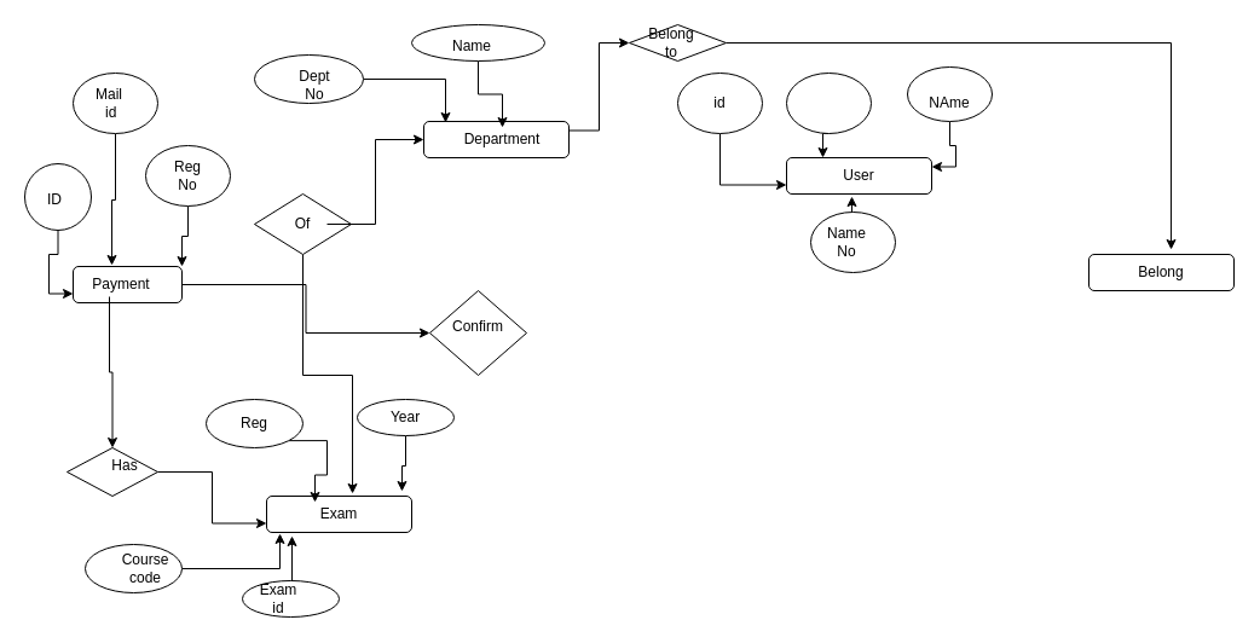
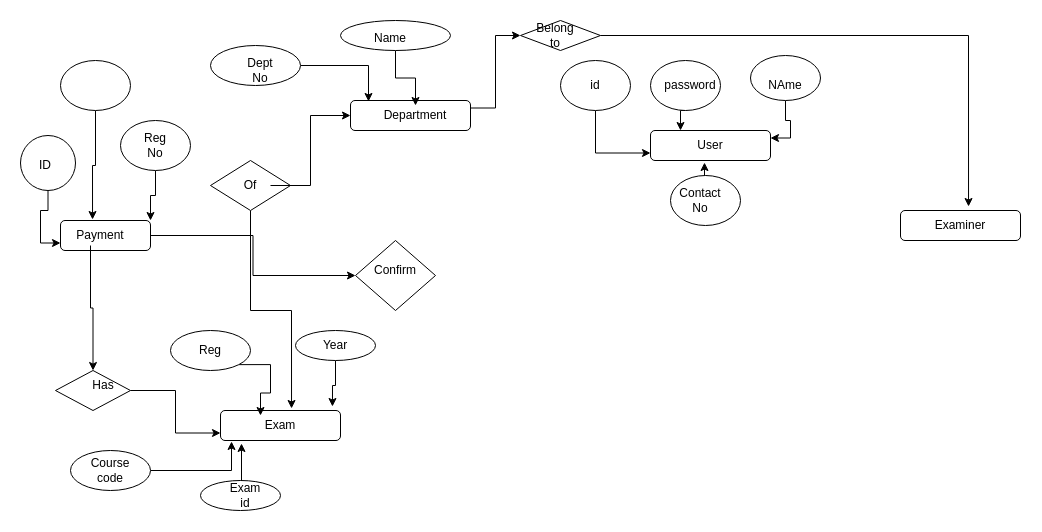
  <mxCell id="0" />
  <mxCell id="1" parent="0" />
  <mxCell id="2" style="edgeStyle=orthogonalEdgeStyle;rounded=0;orthogonalLoop=1;jettySize=auto;html=1;exitX=1;exitY=0.5;exitDx=0;exitDy=0;entryX=0;entryY=0.5;entryDx=0;entryDy=0;" edge="1" parent="1" source="3" target="24"><mxGeometry relative="1" as="geometry"><mxPoint x="350" y="280" as="targetPoint" /></mxGeometry></mxCell>
  <mxCell id="3" value="" style="rounded=1;whiteSpace=wrap;html=1;" vertex="1" parent="1"><mxGeometry x="60" y="220" width="90" height="30" as="geometry" /></mxCell>
  <mxCell id="4" style="edgeStyle=orthogonalEdgeStyle;rounded=0;orthogonalLoop=1;jettySize=auto;html=1;exitX=0.25;exitY=1;exitDx=0;exitDy=0;entryX=0.5;entryY=0;entryDx=0;entryDy=0;" edge="1" parent="1" source="5" target="27"><mxGeometry relative="1" as="geometry" /></mxCell>
  <mxCell id="5" value="Payment&lt;br&gt;" style="text;html=1;strokeColor=none;fillColor=none;align=center;verticalAlign=middle;whiteSpace=wrap;rounded=0;" vertex="1" parent="1"><mxGeometry x="80" y="225" width="40" height="20" as="geometry" /></mxCell>
  <mxCell id="6" style="edgeStyle=orthogonalEdgeStyle;rounded=0;orthogonalLoop=1;jettySize=auto;html=1;exitX=0.5;exitY=1;exitDx=0;exitDy=0;entryX=0;entryY=0.75;entryDx=0;entryDy=0;" edge="1" parent="1" source="7" target="3"><mxGeometry relative="1" as="geometry" /></mxCell>
  <mxCell id="7" value="" style="ellipse;whiteSpace=wrap;html=1;aspect=fixed;" vertex="1" parent="1"><mxGeometry x="20" y="135" width="55" height="55" as="geometry" /></mxCell>
  <mxCell id="8" style="edgeStyle=orthogonalEdgeStyle;rounded=0;orthogonalLoop=1;jettySize=auto;html=1;exitX=0.5;exitY=1;exitDx=0;exitDy=0;entryX=0.356;entryY=-0.033;entryDx=0;entryDy=0;entryPerimeter=0;" edge="1" parent="1" source="9" target="3"><mxGeometry relative="1" as="geometry" /></mxCell>
  <mxCell id="9" value="" style="ellipse;whiteSpace=wrap;html=1;" vertex="1" parent="1"><mxGeometry x="60" y="60" width="70" height="50" as="geometry" /></mxCell>
  <mxCell id="10" style="edgeStyle=orthogonalEdgeStyle;rounded=0;orthogonalLoop=1;jettySize=auto;html=1;exitX=0.5;exitY=1;exitDx=0;exitDy=0;entryX=1;entryY=0;entryDx=0;entryDy=0;" edge="1" parent="1" source="11" target="3"><mxGeometry relative="1" as="geometry" /></mxCell>
  <mxCell id="11" value="" style="ellipse;whiteSpace=wrap;html=1;" vertex="1" parent="1"><mxGeometry x="120" y="120" width="70" height="50" as="geometry" /></mxCell>
  <mxCell id="12" value="ID" style="text;html=1;strokeColor=none;fillColor=none;align=center;verticalAlign=middle;whiteSpace=wrap;rounded=0;" vertex="1" parent="1"><mxGeometry x="25" y="155" width="40" height="20" as="geometry" /></mxCell>
- <mxCell id="13" value="Mail&lt;br&gt;&amp;nbsp;id" style="text;html=1;strokeColor=none;fillColor=none;align=center;verticalAlign=middle;whiteSpace=wrap;rounded=0;" vertex="1" parent="1"><mxGeometry x="70" y="75" width="40" height="20" as="geometry" /></mxCell>
  <mxCell id="14" value="Reg No" style="text;html=1;strokeColor=none;fillColor=none;align=center;verticalAlign=middle;whiteSpace=wrap;rounded=0;" vertex="1" parent="1"><mxGeometry x="135" y="135" width="40" height="20" as="geometry" /></mxCell>
  <mxCell id="15" style="edgeStyle=orthogonalEdgeStyle;rounded=0;orthogonalLoop=1;jettySize=auto;html=1;exitX=1;exitY=0.25;exitDx=0;exitDy=0;entryX=0;entryY=0.5;entryDx=0;entryDy=0;" edge="1" parent="1" source="16" target="62"><mxGeometry relative="1" as="geometry" /></mxCell>
  <mxCell id="16" value="" style="rounded=1;whiteSpace=wrap;html=1;" vertex="1" parent="1"><mxGeometry x="350" y="100" width="120" height="30" as="geometry" /></mxCell>
  <mxCell id="17" value="Department" style="text;html=1;strokeColor=none;fillColor=none;align=center;verticalAlign=middle;whiteSpace=wrap;rounded=0;" vertex="1" parent="1"><mxGeometry x="395" y="105" width="40" height="20" as="geometry" /></mxCell>
  <mxCell id="18" value="" style="edgeStyle=orthogonalEdgeStyle;rounded=0;orthogonalLoop=1;jettySize=auto;html=1;" edge="1" parent="1" source="19" target="17"><mxGeometry relative="1" as="geometry" /></mxCell>
  <mxCell id="19" value="" style="ellipse;whiteSpace=wrap;html=1;" vertex="1" parent="1"><mxGeometry x="340" y="20" width="110" height="30" as="geometry" /></mxCell>
  <mxCell id="20" value="Name" style="text;html=1;strokeColor=none;fillColor=none;align=center;verticalAlign=middle;whiteSpace=wrap;rounded=0;" vertex="1" parent="1"><mxGeometry x="370" y="25" width="40" height="25" as="geometry" /></mxCell>
  <mxCell id="21" style="edgeStyle=orthogonalEdgeStyle;rounded=0;orthogonalLoop=1;jettySize=auto;html=1;exitX=1;exitY=0.5;exitDx=0;exitDy=0;entryX=0.15;entryY=0.033;entryDx=0;entryDy=0;entryPerimeter=0;" edge="1" parent="1" source="22" target="16"><mxGeometry relative="1" as="geometry" /></mxCell>
  <mxCell id="22" value="" style="ellipse;whiteSpace=wrap;html=1;" vertex="1" parent="1"><mxGeometry x="210" y="45" width="90" height="40" as="geometry" /></mxCell>
  <mxCell id="23" value="Dept No" style="text;html=1;strokeColor=none;fillColor=none;align=center;verticalAlign=middle;whiteSpace=wrap;rounded=0;" vertex="1" parent="1"><mxGeometry x="240" y="60" width="40" height="20" as="geometry" /></mxCell>
  <mxCell id="24" value="" style="rhombus;whiteSpace=wrap;html=1;" vertex="1" parent="1"><mxGeometry x="355" y="240" width="80" height="70" as="geometry" /></mxCell>
  <mxCell id="25" value="Confirm" style="text;html=1;strokeColor=none;fillColor=none;align=center;verticalAlign=middle;whiteSpace=wrap;rounded=0;" vertex="1" parent="1"><mxGeometry x="375" y="260" width="40" height="20" as="geometry" /></mxCell>
  <mxCell id="26" style="edgeStyle=orthogonalEdgeStyle;rounded=0;orthogonalLoop=1;jettySize=auto;html=1;exitX=1;exitY=0.5;exitDx=0;exitDy=0;entryX=0;entryY=0.75;entryDx=0;entryDy=0;" edge="1" parent="1" source="27" target="29"><mxGeometry relative="1" as="geometry" /></mxCell>
  <mxCell id="27" value="" style="rhombus;whiteSpace=wrap;html=1;" vertex="1" parent="1"><mxGeometry x="55" y="370" width="75" height="40" as="geometry" /></mxCell>
  <mxCell id="28" value="Has" style="text;html=1;strokeColor=none;fillColor=none;align=center;verticalAlign=middle;whiteSpace=wrap;rounded=0;" vertex="1" parent="1"><mxGeometry x="82.5" y="375" width="40" height="20" as="geometry" /></mxCell>
  <mxCell id="29" value="" style="rounded=1;whiteSpace=wrap;html=1;" vertex="1" parent="1"><mxGeometry x="220" y="410" width="120" height="30" as="geometry" /></mxCell>
  <mxCell id="30" value="Exam" style="text;html=1;strokeColor=none;fillColor=none;align=center;verticalAlign=middle;whiteSpace=wrap;rounded=0;" vertex="1" parent="1"><mxGeometry x="260" y="415" width="40" height="20" as="geometry" /></mxCell>
  <mxCell id="31" style="edgeStyle=orthogonalEdgeStyle;rounded=0;orthogonalLoop=1;jettySize=auto;html=1;exitX=1;exitY=1;exitDx=0;exitDy=0;entryX=0;entryY=0;entryDx=0;entryDy=0;" edge="1" parent="1" source="32" target="30"><mxGeometry relative="1" as="geometry" /></mxCell>
  <mxCell id="32" value="" style="ellipse;whiteSpace=wrap;html=1;" vertex="1" parent="1"><mxGeometry x="170" y="330" width="80" height="40" as="geometry" /></mxCell>
  <mxCell id="33" style="edgeStyle=orthogonalEdgeStyle;rounded=0;orthogonalLoop=1;jettySize=auto;html=1;exitX=1;exitY=0.5;exitDx=0;exitDy=0;entryX=0.092;entryY=1.033;entryDx=0;entryDy=0;entryPerimeter=0;" edge="1" parent="1" source="34" target="29"><mxGeometry relative="1" as="geometry" /></mxCell>
  <mxCell id="34" value="" style="ellipse;whiteSpace=wrap;html=1;" vertex="1" parent="1"><mxGeometry x="70" y="450" width="80" height="40" as="geometry" /></mxCell>
  <mxCell id="35" style="edgeStyle=orthogonalEdgeStyle;rounded=0;orthogonalLoop=1;jettySize=auto;html=1;exitX=0.5;exitY=0;exitDx=0;exitDy=0;entryX=0.175;entryY=1.1;entryDx=0;entryDy=0;entryPerimeter=0;" edge="1" parent="1" source="36" target="29"><mxGeometry relative="1" as="geometry" /></mxCell>
  <mxCell id="36" value="" style="ellipse;whiteSpace=wrap;html=1;" vertex="1" parent="1"><mxGeometry x="200" y="480" width="80" height="30" as="geometry" /></mxCell>
  <mxCell id="37" style="edgeStyle=orthogonalEdgeStyle;rounded=0;orthogonalLoop=1;jettySize=auto;html=1;entryX=0.933;entryY=-0.133;entryDx=0;entryDy=0;entryPerimeter=0;" edge="1" parent="1" source="38" target="29"><mxGeometry relative="1" as="geometry"><Array as="points"><mxPoint x="335" y="385" /><mxPoint x="332" y="385" /></Array></mxGeometry></mxCell>
  <mxCell id="38" value="" style="ellipse;whiteSpace=wrap;html=1;" vertex="1" parent="1"><mxGeometry x="295" y="330" width="80" height="30" as="geometry" /></mxCell>
  <mxCell id="39" value="Reg" style="text;html=1;strokeColor=none;fillColor=none;align=center;verticalAlign=middle;whiteSpace=wrap;rounded=0;" vertex="1" parent="1"><mxGeometry x="190" y="340" width="40" height="20" as="geometry" /></mxCell>
- <mxCell id="40" value="Course code" style="text;html=1;strokeColor=none;fillColor=none;align=center;verticalAlign=middle;whiteSpace=wrap;rounded=0;" vertex="1" parent="1"><mxGeometry x="100" y="460" width="40" height="20" as="geometry" /></mxCell>
- <mxCell id="41" value="Exam id" style="text;html=1;strokeColor=none;fillColor=none;align=center;verticalAlign=middle;whiteSpace=wrap;rounded=0;" vertex="1" parent="1"><mxGeometry x="210" y="485" width="40" height="20" as="geometry" /></mxCell>
+ <mxCell id="40" value="Course code" style="text;html=1;strokeColor=none;fillColor=none;align=center;verticalAlign=middle;whiteSpace=wrap;rounded=0;" vertex="1" parent="1"><mxGeometry x="90" y="460" width="40" height="20" as="geometry" /></mxCell>
+ <mxCell id="41" value="Exam id" style="text;html=1;strokeColor=none;fillColor=none;align=center;verticalAlign=middle;whiteSpace=wrap;rounded=0;" vertex="1" parent="1"><mxGeometry x="225" y="485" width="40" height="20" as="geometry" /></mxCell>
  <mxCell id="42" value="Year" style="text;html=1;strokeColor=none;fillColor=none;align=center;verticalAlign=middle;whiteSpace=wrap;rounded=0;" vertex="1" parent="1"><mxGeometry x="315" y="335" width="40" height="20" as="geometry" /></mxCell>
  <mxCell id="43" style="edgeStyle=orthogonalEdgeStyle;rounded=0;orthogonalLoop=1;jettySize=auto;html=1;exitX=0.5;exitY=1;exitDx=0;exitDy=0;entryX=0.592;entryY=-0.067;entryDx=0;entryDy=0;entryPerimeter=0;" edge="1" parent="1" source="44" target="29"><mxGeometry relative="1" as="geometry" /></mxCell>
  <mxCell id="44" value="" style="rhombus;whiteSpace=wrap;html=1;" vertex="1" parent="1"><mxGeometry x="210" y="160" width="80" height="50" as="geometry" /></mxCell>
  <mxCell id="45" style="edgeStyle=orthogonalEdgeStyle;rounded=0;orthogonalLoop=1;jettySize=auto;html=1;entryX=0;entryY=0.5;entryDx=0;entryDy=0;" edge="1" parent="1" source="46" target="16"><mxGeometry relative="1" as="geometry" /></mxCell>
  <mxCell id="46" value="Of" style="text;html=1;strokeColor=none;fillColor=none;align=center;verticalAlign=middle;whiteSpace=wrap;rounded=0;" vertex="1" parent="1"><mxGeometry x="230" y="175" width="40" height="20" as="geometry" /></mxCell>
  <mxCell id="47" value="" style="rounded=1;whiteSpace=wrap;html=1;" vertex="1" parent="1"><mxGeometry x="650" y="130" width="120" height="30" as="geometry" /></mxCell>
  <mxCell id="48" value="User" style="text;html=1;strokeColor=none;fillColor=none;align=center;verticalAlign=middle;whiteSpace=wrap;rounded=0;" vertex="1" parent="1"><mxGeometry x="690" y="135" width="40" height="20" as="geometry" /></mxCell>
  <mxCell id="49" style="edgeStyle=orthogonalEdgeStyle;rounded=0;orthogonalLoop=1;jettySize=auto;html=1;exitX=0.5;exitY=1;exitDx=0;exitDy=0;entryX=0;entryY=0.75;entryDx=0;entryDy=0;" edge="1" parent="1" source="50" target="47"><mxGeometry relative="1" as="geometry" /></mxCell>
  <mxCell id="50" value="" style="ellipse;whiteSpace=wrap;html=1;" vertex="1" parent="1"><mxGeometry x="560" y="60" width="70" height="50" as="geometry" /></mxCell>
  <mxCell id="51" style="edgeStyle=orthogonalEdgeStyle;rounded=0;orthogonalLoop=1;jettySize=auto;html=1;exitX=0.5;exitY=1;exitDx=0;exitDy=0;entryX=0.25;entryY=0;entryDx=0;entryDy=0;" edge="1" parent="1" source="52" target="47"><mxGeometry relative="1" as="geometry" /></mxCell>
  <mxCell id="52" value="" style="ellipse;whiteSpace=wrap;html=1;" vertex="1" parent="1"><mxGeometry x="650" y="60" width="70" height="50" as="geometry" /></mxCell>
  <mxCell id="53" style="edgeStyle=orthogonalEdgeStyle;rounded=0;orthogonalLoop=1;jettySize=auto;html=1;entryX=1;entryY=0.25;entryDx=0;entryDy=0;" edge="1" parent="1" source="54" target="47"><mxGeometry relative="1" as="geometry" /></mxCell>
  <mxCell id="54" value="" style="ellipse;whiteSpace=wrap;html=1;" vertex="1" parent="1"><mxGeometry x="750" y="55" width="70" height="45" as="geometry" /></mxCell>
  <mxCell id="55" style="edgeStyle=orthogonalEdgeStyle;rounded=0;orthogonalLoop=1;jettySize=auto;html=1;exitX=0.5;exitY=0;exitDx=0;exitDy=0;entryX=0.45;entryY=1.067;entryDx=0;entryDy=0;entryPerimeter=0;" edge="1" parent="1" source="56" target="47"><mxGeometry relative="1" as="geometry" /></mxCell>
  <mxCell id="56" value="" style="ellipse;whiteSpace=wrap;html=1;" vertex="1" parent="1"><mxGeometry x="670" y="175" width="70" height="50" as="geometry" /></mxCell>
  <mxCell id="57" value="id" style="text;html=1;strokeColor=none;fillColor=none;align=center;verticalAlign=middle;whiteSpace=wrap;rounded=0;" vertex="1" parent="1"><mxGeometry x="575" y="75" width="40" height="20" as="geometry" /></mxCell>
+ <mxCell id="58" value="password" style="text;html=1;strokeColor=none;fillColor=none;align=center;verticalAlign=middle;whiteSpace=wrap;rounded=0;" vertex="1" parent="1"><mxGeometry x="670" y="75" width="40" height="20" as="geometry" /></mxCell>
  <mxCell id="59" value="NAme" style="text;html=1;strokeColor=none;fillColor=none;align=center;verticalAlign=middle;whiteSpace=wrap;rounded=0;" vertex="1" parent="1"><mxGeometry x="765" y="75" width="40" height="20" as="geometry" /></mxCell>
- <mxCell id="60" value="Name No" style="text;html=1;strokeColor=none;fillColor=none;align=center;verticalAlign=middle;whiteSpace=wrap;rounded=0;" vertex="1" parent="1"><mxGeometry x="680" y="190" width="40" height="20" as="geometry" /></mxCell>
+ <mxCell id="60" value="Contact No" style="text;html=1;strokeColor=none;fillColor=none;align=center;verticalAlign=middle;whiteSpace=wrap;rounded=0;" vertex="1" parent="1"><mxGeometry x="680" y="190" width="40" height="20" as="geometry" /></mxCell>
  <mxCell id="61" style="edgeStyle=orthogonalEdgeStyle;rounded=0;orthogonalLoop=1;jettySize=auto;html=1;entryX=0.567;entryY=-0.133;entryDx=0;entryDy=0;entryPerimeter=0;" edge="1" parent="1" source="62" target="64"><mxGeometry relative="1" as="geometry" /></mxCell>
  <mxCell id="62" value="" style="rhombus;whiteSpace=wrap;html=1;" vertex="1" parent="1"><mxGeometry x="520" y="20" width="80" height="30" as="geometry" /></mxCell>
  <mxCell id="63" value="Belong to" style="text;html=1;strokeColor=none;fillColor=none;align=center;verticalAlign=middle;whiteSpace=wrap;rounded=0;" vertex="1" parent="1"><mxGeometry x="535" y="25" width="40" height="20" as="geometry" /></mxCell>
  <mxCell id="64" value="" style="rounded=1;whiteSpace=wrap;html=1;" vertex="1" parent="1"><mxGeometry x="900" y="210" width="120" height="30" as="geometry" /></mxCell>
- <mxCell id="65" value="Belong" style="text;html=1;strokeColor=none;fillColor=none;align=center;verticalAlign=middle;whiteSpace=wrap;rounded=0;" vertex="1" parent="1"><mxGeometry x="940" y="215" width="40" height="20" as="geometry" /></mxCell>
+ <mxCell id="65" value="Examiner" style="text;html=1;strokeColor=none;fillColor=none;align=center;verticalAlign=middle;whiteSpace=wrap;rounded=0;" vertex="1" parent="1"><mxGeometry x="940" y="215" width="40" height="20" as="geometry" /></mxCell>
